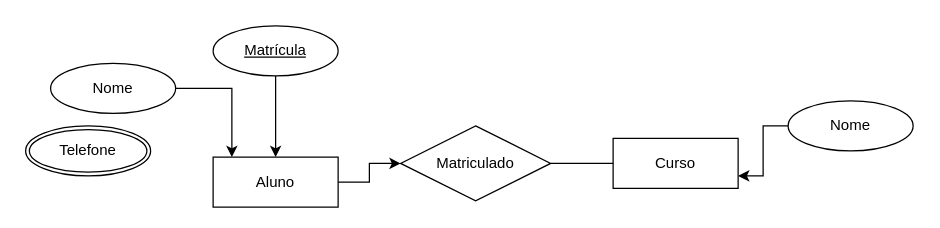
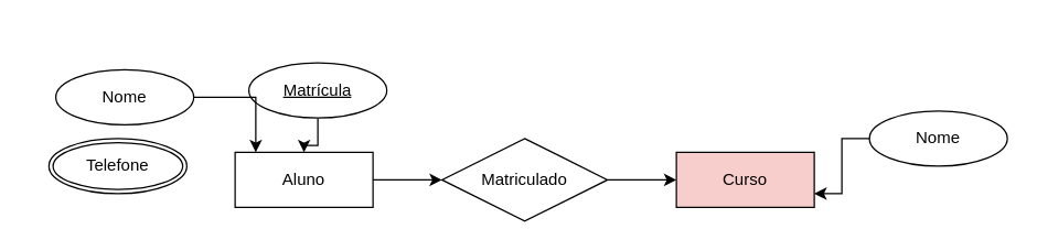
  <mxCell id="0" />
  <mxCell id="1" parent="0" />
  <mxCell id="2" style="edgeStyle=orthogonalEdgeStyle;rounded=0;orthogonalLoop=1;jettySize=auto;html=1;entryX=0;entryY=0.5;entryDx=0;entryDy=0;" edge="1" parent="1" source="3" target="11"><mxGeometry relative="1" as="geometry" /></mxCell>
- <mxCell id="3" value="Aluno" style="whiteSpace=wrap;html=1;align=center;" vertex="1" parent="1"><mxGeometry x="170" y="125" width="100" height="40" as="geometry" /></mxCell>
- <mxCell id="4" value="Curso" style="whiteSpace=wrap;html=1;align=center;" vertex="1" parent="1"><mxGeometry x="490" y="110" width="100" height="40" as="geometry" /></mxCell>
+ <mxCell id="3" value="Aluno" style="whiteSpace=wrap;html=1;align=center;" vertex="1" parent="1"><mxGeometry x="170" y="110" width="100" height="40" as="geometry" /></mxCell>
+ <mxCell id="4" value="Curso" style="whiteSpace=wrap;html=1;align=center;fillColor=#f8cecc;" vertex="1" parent="1"><mxGeometry x="490" y="110" width="100" height="40" as="geometry" /></mxCell>
  <mxCell id="5" value="Nome" style="ellipse;whiteSpace=wrap;html=1;align=center;shadow=0;textShadow=0;" vertex="1" parent="1"><mxGeometry x="40" y="50" width="100" height="40" as="geometry" /></mxCell>
  <mxCell id="6" style="edgeStyle=orthogonalEdgeStyle;rounded=0;orthogonalLoop=1;jettySize=auto;html=1;entryX=0.5;entryY=0;entryDx=0;entryDy=0;" edge="1" parent="1" source="7" target="3"><mxGeometry relative="1" as="geometry" /></mxCell>
- <mxCell id="7" value="Matrícula" style="ellipse;whiteSpace=wrap;html=1;align=center;fontStyle=4;" vertex="1" parent="1"><mxGeometry x="170" y="20" width="100" height="40" as="geometry" /></mxCell>
+ <mxCell id="7" value="Matrícula" style="ellipse;whiteSpace=wrap;html=1;align=center;fontStyle=4;" vertex="1" parent="1"><mxGeometry x="180" y="45" width="100" height="40" as="geometry" /></mxCell>
  <mxCell id="8" style="edgeStyle=orthogonalEdgeStyle;rounded=0;orthogonalLoop=1;jettySize=auto;html=1;entryX=0.15;entryY=0;entryDx=0;entryDy=0;entryPerimeter=0;" edge="1" parent="1" source="5" target="3"><mxGeometry relative="1" as="geometry" /></mxCell>
- <mxCell id="9" value="Telefone" style="ellipse;shape=doubleEllipse;margin=3;whiteSpace=wrap;html=1;align=center;" vertex="1" parent="1"><mxGeometry x="20" y="100" width="100" height="40" as="geometry" /></mxCell>
- <mxCell id="10" style="edgeStyle=orthogonalEdgeStyle;rounded=0;orthogonalLoop=1;jettySize=auto;html=1;entryX=0;entryY=0.5;entryDx=0;entryDy=0;endArrow=none;" edge="1" parent="1" source="11" target="4"><mxGeometry relative="1" as="geometry" /></mxCell>
+ <mxCell id="9" value="Telefone" style="ellipse;shape=doubleEllipse;margin=3;whiteSpace=wrap;html=1;align=center;" vertex="1" parent="1"><mxGeometry x="35" y="100" width="100" height="40" as="geometry" /></mxCell>
+ <mxCell id="10" style="edgeStyle=orthogonalEdgeStyle;rounded=0;orthogonalLoop=1;jettySize=auto;html=1;entryX=0;entryY=0.5;entryDx=0;entryDy=0;" edge="1" parent="1" source="11" target="4"><mxGeometry relative="1" as="geometry" /></mxCell>
  <mxCell id="11" value="Matriculado" style="shape=rhombus;perimeter=rhombusPerimeter;whiteSpace=wrap;html=1;align=center;" vertex="1" parent="1"><mxGeometry x="320" y="100" width="120" height="60" as="geometry" /></mxCell>
  <mxCell id="12" style="edgeStyle=orthogonalEdgeStyle;rounded=0;orthogonalLoop=1;jettySize=auto;html=1;entryX=1;entryY=0.75;entryDx=0;entryDy=0;" edge="1" parent="1" source="13" target="4"><mxGeometry relative="1" as="geometry" /></mxCell>
  <mxCell id="13" value="Nome" style="ellipse;whiteSpace=wrap;html=1;align=center;" vertex="1" parent="1"><mxGeometry x="630" y="80" width="100" height="40" as="geometry" /></mxCell>
